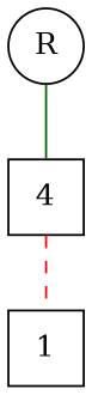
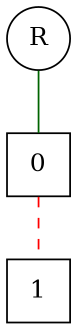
  digraph {
    node [shape=square]
    edge [arrowhead=none]
    n1 [label=R shape=circle]
-   0 [label=4]
+   0
    1
    n1 -> 0 [color=darkgreen]
    0 -> 1 [color=red style=dashed]
  }
